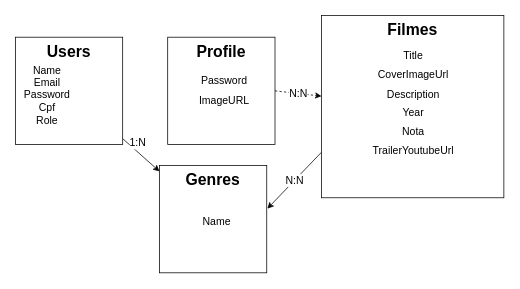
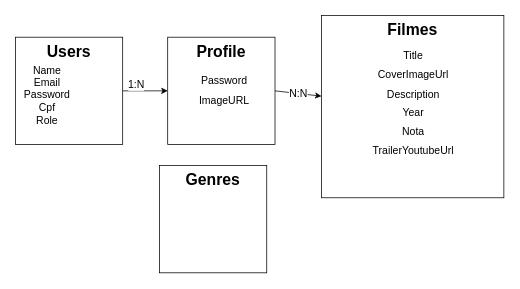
  <mxCell id="0" />
  <mxCell id="1" parent="0" />
- <mxCell id="2" value="1:N" style="edgeStyle=none;html=1;fontFamily=Helvetica;fontSize=14;" edge="1" parent="1" source="3" target="11"><mxGeometry x="-0.413" y="9" relative="1" as="geometry"><mxPoint as="offset" /></mxGeometry></mxCell>
+ <mxCell id="2" value="1:N" style="edgeStyle=none;html=1;fontFamily=Helvetica;fontSize=14;" edge="1" parent="1" source="3" target="6"><mxGeometry x="-0.413" y="9" relative="1" as="geometry"><mxPoint as="offset" /></mxGeometry></mxCell>
  <mxCell id="3" value="&lt;font style=&quot;font-size: 21px&quot;&gt;&lt;b&gt;Users&lt;br&gt;&lt;/b&gt;&lt;br&gt;&lt;br&gt;&lt;/font&gt;" style="whiteSpace=wrap;html=1;aspect=fixed;fontFamily=Helvetica;horizontal=1;verticalAlign=top;" vertex="1" parent="1"><mxGeometry x="20" y="49" width="143" height="143" as="geometry" /></mxCell>
  <mxCell id="4" value="&lt;span&gt;Name&lt;/span&gt;&lt;br&gt;&lt;span&gt;Email&lt;/span&gt;&lt;br&gt;&lt;span&gt;Password&lt;/span&gt;&lt;br&gt;&lt;span&gt;Cpf&lt;/span&gt;&lt;br&gt;&lt;span&gt;Role&lt;/span&gt;" style="text;html=1;resizable=0;autosize=1;align=center;verticalAlign=middle;points=[];fillColor=none;strokeColor=none;rounded=0;fontFamily=Helvetica;fontSize=14;" vertex="1" parent="1"><mxGeometry x="26" y="81" width="71" height="89" as="geometry" /></mxCell>
- <mxCell id="5" value="N:N" style="edgeStyle=none;html=1;exitX=1;exitY=0.5;exitDx=0;exitDy=0;fontFamily=Helvetica;fontSize=14;dashed=1;" edge="1" parent="1" source="6" target="9"><mxGeometry relative="1" as="geometry" /></mxCell>
+ <mxCell id="5" value="N:N" style="edgeStyle=none;html=1;exitX=1;exitY=0.5;exitDx=0;exitDy=0;fontFamily=Helvetica;fontSize=14;" edge="1" parent="1" source="6" target="9"><mxGeometry relative="1" as="geometry" /></mxCell>
  <mxCell id="6" value="&lt;font style=&quot;font-size: 21px&quot;&gt;&lt;b&gt;Profile&lt;br&gt;&lt;/b&gt;&lt;br&gt;&lt;br&gt;&lt;br&gt;&lt;/font&gt;" style="whiteSpace=wrap;html=1;aspect=fixed;fontFamily=Helvetica;horizontal=1;verticalAlign=top;" vertex="1" parent="1"><mxGeometry x="223" y="49" width="143" height="143" as="geometry" /></mxCell>
  <mxCell id="7" value="&lt;font style=&quot;font-size: 14px&quot;&gt;Password&lt;br&gt;ImageURL&lt;/font&gt;" style="text;html=1;resizable=0;autosize=1;align=center;verticalAlign=middle;points=[];fillColor=none;strokeColor=none;rounded=0;fontFamily=Helvetica;fontSize=21;" vertex="1" parent="1"><mxGeometry x="259" y="86" width="77" height="61" as="geometry" /></mxCell>
- <mxCell id="8" value="N:N" style="edgeStyle=none;html=1;exitX=0;exitY=0.75;exitDx=0;exitDy=0;entryX=1.006;entryY=0.402;entryDx=0;entryDy=0;entryPerimeter=0;fontFamily=Helvetica;fontSize=14;" edge="1" parent="1" source="9" target="11"><mxGeometry relative="1" as="geometry" /></mxCell>
  <mxCell id="9" value="&lt;font style=&quot;font-size: 21px&quot;&gt;&lt;b&gt;Filmes&lt;/b&gt;&lt;br&gt;&lt;br&gt;&lt;br&gt;&lt;/font&gt;" style="whiteSpace=wrap;html=1;aspect=fixed;fontFamily=Helvetica;horizontal=1;verticalAlign=top;" vertex="1" parent="1"><mxGeometry x="428" y="20" width="243" height="243" as="geometry" /></mxCell>
  <mxCell id="10" value="&lt;font style=&quot;font-size: 14px&quot;&gt;Title&lt;br&gt;CoverImageUrl&lt;br&gt;Description&lt;br&gt;Year&lt;br&gt;Nota&lt;br&gt;TrailerYoutubeUrl&lt;br&gt;&lt;br&gt;&lt;br&gt;&lt;br&gt;&lt;/font&gt;" style="text;html=1;resizable=0;autosize=1;align=center;verticalAlign=middle;points=[];fillColor=none;strokeColor=none;rounded=0;fontFamily=Helvetica;fontSize=21;" vertex="1" parent="1"><mxGeometry x="490.5" y="42" width="118" height="259" as="geometry" /></mxCell>
  <mxCell id="11" value="&lt;font style=&quot;font-size: 21px&quot;&gt;&lt;b&gt;Genres&lt;/b&gt;&lt;br&gt;&lt;br&gt;&lt;br&gt;&lt;/font&gt;" style="whiteSpace=wrap;html=1;aspect=fixed;fontFamily=Helvetica;horizontal=1;verticalAlign=top;" vertex="1" parent="1"><mxGeometry x="212" y="220" width="143" height="143" as="geometry" /></mxCell>
- <mxCell id="12" value="&lt;font style=&quot;font-size: 14px&quot;&gt;Name&lt;br&gt;&lt;/font&gt;" style="text;html=1;resizable=0;autosize=1;align=center;verticalAlign=middle;points=[];fillColor=none;strokeColor=none;rounded=0;fontFamily=Helvetica;fontSize=21;" vertex="1" parent="1"><mxGeometry x="264" y="276" width="47" height="32" as="geometry" /></mxCell>
